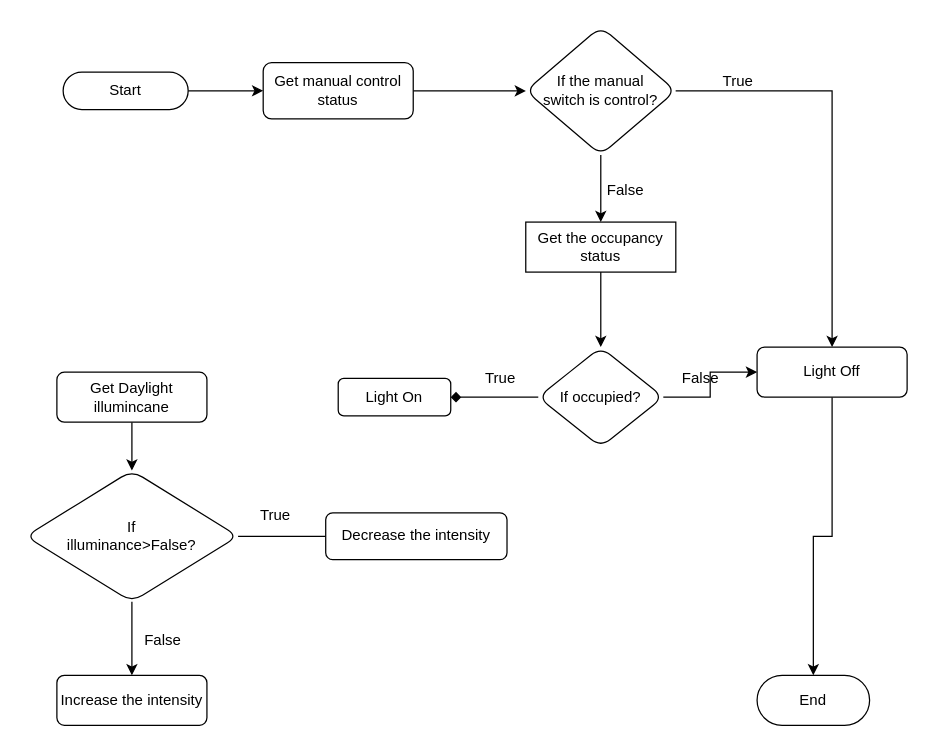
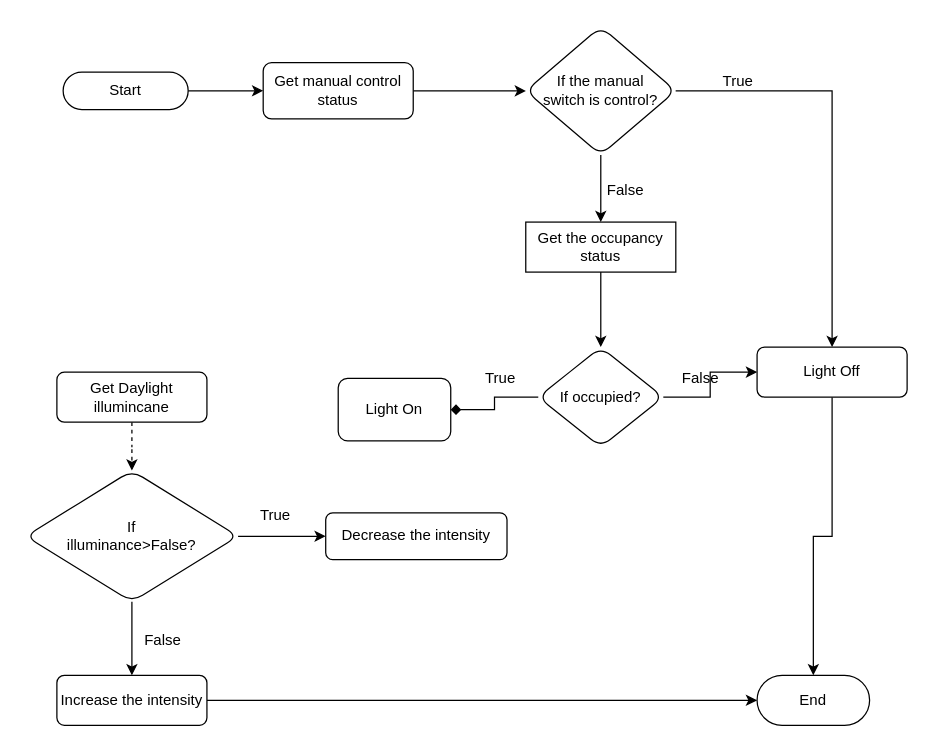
  <mxCell id="0" />
  <mxCell id="1" parent="0" />
  <mxCell id="2" style="edgeStyle=orthogonalEdgeStyle;rounded=0;orthogonalLoop=1;jettySize=auto;html=1;entryX=0;entryY=0.5;entryDx=0;entryDy=0;" parent="1" source="3" target="5" edge="1"><mxGeometry relative="1" as="geometry" /></mxCell>
  <mxCell id="3" value="Start" style="rounded=1;whiteSpace=wrap;html=1;arcSize=50;" parent="1" vertex="1"><mxGeometry x="50" y="57" width="100" height="30" as="geometry" /></mxCell>
  <mxCell id="4" value="" style="edgeStyle=orthogonalEdgeStyle;rounded=0;orthogonalLoop=1;jettySize=auto;html=1;" parent="1" source="5" target="8" edge="1"><mxGeometry relative="1" as="geometry" /></mxCell>
  <mxCell id="5" value="Get manual control status" style="rounded=1;whiteSpace=wrap;html=1;" parent="1" vertex="1"><mxGeometry x="210" y="49.5" width="120" height="45" as="geometry" /></mxCell>
  <mxCell id="6" value="" style="edgeStyle=orthogonalEdgeStyle;rounded=0;orthogonalLoop=1;jettySize=auto;html=1;" parent="1" source="8" target="10" edge="1"><mxGeometry relative="1" as="geometry" /></mxCell>
  <mxCell id="7" value="" style="edgeStyle=orthogonalEdgeStyle;rounded=0;orthogonalLoop=1;jettySize=auto;html=1;" parent="1" source="8" target="13" edge="1"><mxGeometry relative="1" as="geometry" /></mxCell>
  <mxCell id="8" value="If the manual&lt;br&gt;switch is control?" style="rhombus;whiteSpace=wrap;html=1;rounded=1;" parent="1" vertex="1"><mxGeometry x="420" y="20.75" width="120" height="102.5" as="geometry" /></mxCell>
  <mxCell id="9" value="" style="edgeStyle=orthogonalEdgeStyle;rounded=0;orthogonalLoop=1;jettySize=auto;html=1;" parent="1" source="10" target="29" edge="1"><mxGeometry relative="1" as="geometry" /></mxCell>
  <mxCell id="10" value="Light Off" style="whiteSpace=wrap;html=1;rounded=1;" parent="1" vertex="1"><mxGeometry x="605" y="277" width="120" height="40" as="geometry" /></mxCell>
  <mxCell id="11" value="True" style="text;html=1;strokeColor=none;fillColor=none;align=center;verticalAlign=middle;whiteSpace=wrap;rounded=0;" parent="1" vertex="1"><mxGeometry x="560" y="49.5" width="60" height="30" as="geometry" /></mxCell>
  <mxCell id="12" value="" style="edgeStyle=orthogonalEdgeStyle;rounded=0;orthogonalLoop=1;jettySize=auto;html=1;" parent="1" source="13" target="17" edge="1"><mxGeometry relative="1" as="geometry" /></mxCell>
  <mxCell id="13" value="Get the occupancy status" style="whiteSpace=wrap;html=1;rounded=0;" parent="1" vertex="1"><mxGeometry x="420" y="177" width="120" height="40" as="geometry" /></mxCell>
  <mxCell id="14" value="False" style="text;html=1;strokeColor=none;fillColor=none;align=center;verticalAlign=middle;whiteSpace=wrap;rounded=0;" parent="1" vertex="1"><mxGeometry x="470" y="137" width="60" height="30" as="geometry" /></mxCell>
  <mxCell id="15" style="edgeStyle=orthogonalEdgeStyle;rounded=0;orthogonalLoop=1;jettySize=auto;html=1;exitX=1;exitY=0.5;exitDx=0;exitDy=0;entryX=0;entryY=0.5;entryDx=0;entryDy=0;" parent="1" source="17" target="10" edge="1"><mxGeometry relative="1" as="geometry" /></mxCell>
  <mxCell id="16" value="" style="edgeStyle=orthogonalEdgeStyle;rounded=0;orthogonalLoop=1;jettySize=auto;html=1;endArrow=diamond;" parent="1" source="17" target="27" edge="1"><mxGeometry relative="1" as="geometry" /></mxCell>
  <mxCell id="17" value="If occupied?" style="rhombus;whiteSpace=wrap;html=1;rounded=1;" parent="1" vertex="1"><mxGeometry x="430" y="277" width="100" height="80" as="geometry" /></mxCell>
  <mxCell id="18" value="False" style="text;html=1;strokeColor=none;fillColor=none;align=center;verticalAlign=middle;whiteSpace=wrap;rounded=0;" parent="1" vertex="1"><mxGeometry x="530" y="287" width="60" height="30" as="geometry" /></mxCell>
- <mxCell id="19" value="" style="edgeStyle=orthogonalEdgeStyle;rounded=0;orthogonalLoop=1;jettySize=auto;html=1;" parent="1" source="20" target="24" edge="1"><mxGeometry relative="1" as="geometry" /></mxCell>
+ <mxCell id="19" value="" style="edgeStyle=orthogonalEdgeStyle;rounded=0;orthogonalLoop=1;jettySize=auto;html=1;dashed=1;" parent="1" source="20" target="24" edge="1"><mxGeometry relative="1" as="geometry" /></mxCell>
  <mxCell id="20" value="Get Daylight illumincane" style="whiteSpace=wrap;html=1;rounded=1;" parent="1" vertex="1"><mxGeometry x="45" y="297" width="120" height="40" as="geometry" /></mxCell>
  <mxCell id="21" value="True" style="text;html=1;strokeColor=none;fillColor=none;align=center;verticalAlign=middle;whiteSpace=wrap;rounded=0;" parent="1" vertex="1"><mxGeometry x="370" y="287" width="60" height="30" as="geometry" /></mxCell>
  <mxCell id="22" value="" style="edgeStyle=orthogonalEdgeStyle;rounded=0;orthogonalLoop=1;jettySize=auto;html=1;" parent="1" source="24" target="26" edge="1"><mxGeometry relative="1" as="geometry" /></mxCell>
- <mxCell id="23" value="" style="edgeStyle=orthogonalEdgeStyle;rounded=0;orthogonalLoop=1;jettySize=auto;html=1;endArrow=none;" parent="1" source="24" target="28" edge="1"><mxGeometry relative="1" as="geometry" /></mxCell>
+ <mxCell id="23" value="" style="edgeStyle=orthogonalEdgeStyle;rounded=0;orthogonalLoop=1;jettySize=auto;html=1;" parent="1" source="24" target="28" edge="1"><mxGeometry relative="1" as="geometry" /></mxCell>
  <mxCell id="24" value="If&lt;br&gt;illuminance&amp;gt;False?" style="rhombus;whiteSpace=wrap;html=1;rounded=1;" parent="1" vertex="1"><mxGeometry x="20" y="375.75" width="170" height="105" as="geometry" /></mxCell>
+ <mxCell id="25" style="edgeStyle=orthogonalEdgeStyle;rounded=0;orthogonalLoop=1;jettySize=auto;html=1;entryX=0;entryY=0.5;entryDx=0;entryDy=0;" parent="1" source="26" target="29" edge="1"><mxGeometry relative="1" as="geometry" /></mxCell>
  <mxCell id="26" value="Increase the intensity" style="whiteSpace=wrap;html=1;rounded=1;" parent="1" vertex="1"><mxGeometry x="45" y="539.5" width="120" height="40" as="geometry" /></mxCell>
- <mxCell id="27" value="Light On" style="whiteSpace=wrap;html=1;rounded=1;" parent="1" vertex="1"><mxGeometry x="270" y="302" width="90" height="30" as="geometry" /></mxCell>
+ <mxCell id="27" value="Light On" style="whiteSpace=wrap;html=1;rounded=1;" parent="1" vertex="1"><mxGeometry x="270" y="302" width="90" height="50" as="geometry" /></mxCell>
  <mxCell id="28" value="Decrease the intensity" style="whiteSpace=wrap;html=1;rounded=1;" parent="1" vertex="1"><mxGeometry x="260" y="409.5" width="145" height="37.5" as="geometry" /></mxCell>
  <mxCell id="29" value="End" style="whiteSpace=wrap;html=1;rounded=1;arcSize=50;" parent="1" vertex="1"><mxGeometry x="605" y="539.5" width="90" height="40" as="geometry" /></mxCell>
  <mxCell id="30" value="True" style="text;html=1;strokeColor=none;fillColor=none;align=center;verticalAlign=middle;whiteSpace=wrap;rounded=0;" vertex="1" parent="1"><mxGeometry x="190" y="397" width="60" height="30" as="geometry" /></mxCell>
  <mxCell id="31" value="False" style="text;html=1;strokeColor=none;fillColor=none;align=center;verticalAlign=middle;whiteSpace=wrap;rounded=0;" vertex="1" parent="1"><mxGeometry x="100" y="497" width="60" height="30" as="geometry" /></mxCell>
